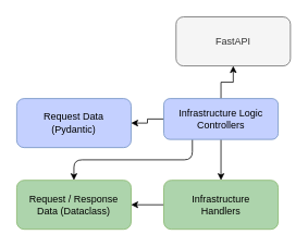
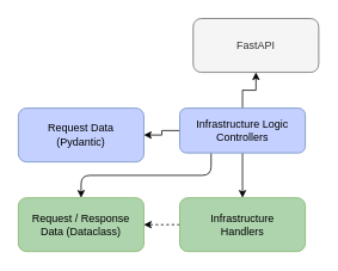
  <mxCell id="0" />
  <mxCell id="1" parent="0" />
  <mxCell id="2" value="&lt;span style=&quot;color: rgb(51, 51, 51);&quot;&gt;FastAPI&lt;/span&gt;" style="rounded=1;whiteSpace=wrap;html=1;fillColor=#f5f5f5;strokeColor=#666666;fontColor=#333333;" parent="1" vertex="1"><mxGeometry x="215" y="20" width="140" height="60" as="geometry" /></mxCell>
  <mxCell id="3" value="Request Data&lt;div&gt;(Pydantic)&lt;/div&gt;" style="rounded=1;whiteSpace=wrap;html=1;fillColor=#C4D0FF;strokeColor=#6c8ebf;" parent="1" vertex="1"><mxGeometry x="20" y="120" width="140" height="60" as="geometry" /></mxCell>
  <mxCell id="4" style="edgeStyle=orthogonalEdgeStyle;rounded=0;orthogonalLoop=1;jettySize=auto;html=1;exitX=0;exitY=0.5;exitDx=0;exitDy=0;entryX=1;entryY=0.5;entryDx=0;entryDy=0;" parent="1" source="8" target="3" edge="1"><mxGeometry relative="1" as="geometry" /></mxCell>
  <mxCell id="5" style="edgeStyle=orthogonalEdgeStyle;rounded=0;orthogonalLoop=1;jettySize=auto;html=1;exitX=0.5;exitY=0;exitDx=0;exitDy=0;entryX=0.5;entryY=1;entryDx=0;entryDy=0;" parent="1" source="8" target="2" edge="1"><mxGeometry relative="1" as="geometry" /></mxCell>
  <mxCell id="6" style="edgeStyle=orthogonalEdgeStyle;rounded=1;orthogonalLoop=1;jettySize=auto;html=1;exitX=0.25;exitY=1;exitDx=0;exitDy=0;entryX=0.5;entryY=0;entryDx=0;entryDy=0;curved=0;" parent="1" source="8" target="11" edge="1"><mxGeometry relative="1" as="geometry" /></mxCell>
  <mxCell id="7" style="edgeStyle=orthogonalEdgeStyle;rounded=0;orthogonalLoop=1;jettySize=auto;html=1;exitX=0.5;exitY=1;exitDx=0;exitDy=0;entryX=0.5;entryY=0;entryDx=0;entryDy=0;" parent="1" source="8" target="10" edge="1"><mxGeometry relative="1" as="geometry" /></mxCell>
  <mxCell id="8" value="Infrastructure Logic Controllers" style="rounded=1;whiteSpace=wrap;html=1;fillColor=#C4D0FF;strokeColor=#6c8ebf;" parent="1" vertex="1"><mxGeometry x="200" y="120" width="140" height="50" as="geometry" /></mxCell>
- <mxCell id="9" style="edgeStyle=orthogonalEdgeStyle;rounded=1;orthogonalLoop=1;jettySize=auto;html=1;exitX=0;exitY=0.5;exitDx=0;exitDy=0;entryX=1;entryY=0.5;entryDx=0;entryDy=0;curved=0;" parent="1" source="10" target="11" edge="1"><mxGeometry relative="1" as="geometry" /></mxCell>
+ <mxCell id="9" style="edgeStyle=orthogonalEdgeStyle;rounded=1;orthogonalLoop=1;jettySize=auto;html=1;exitX=0;exitY=0.5;exitDx=0;exitDy=0;entryX=1;entryY=0.5;entryDx=0;entryDy=0;curved=0;dashed=1;" parent="1" source="10" target="11" edge="1"><mxGeometry relative="1" as="geometry" /></mxCell>
  <mxCell id="10" value="Infrastructure&lt;br&gt;Handlers" style="rounded=1;whiteSpace=wrap;html=1;fillColor=#ADD4AC;strokeColor=#82b366;gradientColor=none;" parent="1" vertex="1"><mxGeometry x="200" y="220" width="140" height="60" as="geometry" /></mxCell>
  <mxCell id="11" value="Request / Response&lt;br&gt;Data&amp;nbsp;&lt;span style=&quot;background-color: initial;&quot;&gt;(Dataclass)&lt;/span&gt;" style="rounded=1;whiteSpace=wrap;html=1;fillColor=#ADD4AC;strokeColor=#82b366;gradientColor=none;" parent="1" vertex="1"><mxGeometry x="20" y="220" width="140" height="60" as="geometry" /></mxCell>
